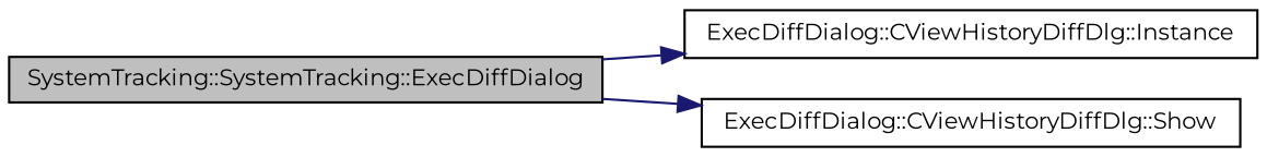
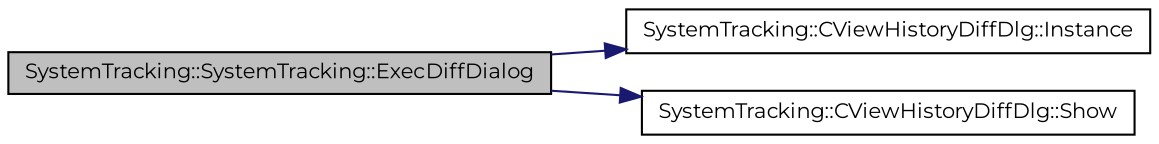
  digraph {
    fontname=Montserrat
    rankdir=LR
    node [color=black fillcolor=white fontname=Montserrat fontsize=10 shape=record style=filled]
    edge [color=midnightblue fontname=Montserrat fontsize=10 labelfontname=FreeSans labelfontsize=10 style=solid]
    n1 [fillcolor=grey75 fontcolor=black height=0.2 label="SystemTracking::SystemTracking::ExecDiffDialog" width=0.4]
-   n2 [height=0.2 label="ExecDiffDialog::CViewHistoryDiffDlg::Instance" width=0.4]
-   n3 [height=0.2 label="ExecDiffDialog::CViewHistoryDiffDlg::Show" width=0.4]
+   n2 [height=0.2 label="SystemTracking::CViewHistoryDiffDlg::Instance" width=0.4]
+   n3 [height=0.2 label="SystemTracking::CViewHistoryDiffDlg::Show" width=0.4]
    n1 -> n2
    n1 -> n3
  }
